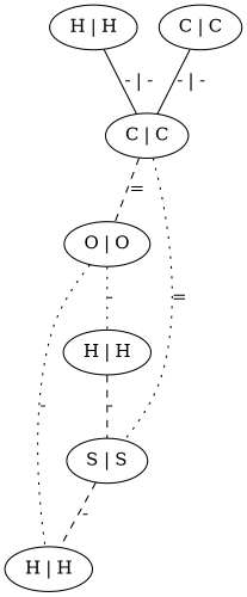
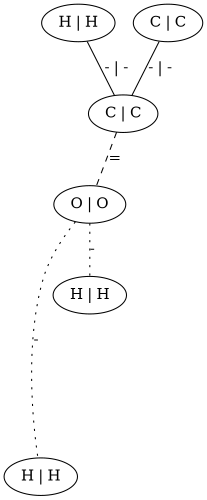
  graph {
    edge [style=dashed]
    n1 [label="H | H"]
    n2 [label="C | C"]
    n3 [label="C | C"]
    n4 [label="O | O"]
-   n5 [label="S | S"]
    n6 [label="H | H"]
    n7 [label="H | H"]
    n1 -- n2 [label="- | -" style=""]
    n2 -- n4 [label="="]
-   n2 -- n5 [label="=" style=dotted]
    n3 -- n2 [label="- | -" style=""]
    n4 -- n6 [label="-" style=dotted]
    n4 -- n7 [label="-" style=dotted]
-   n5 -- n7 [label="-"]
-   n6 -- n5 [label="-"]
  }
